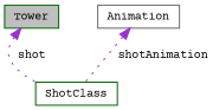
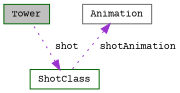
  digraph {
    fontname="Courier Prime"
    node [color=darkgreen fillcolor=white fontname="Courier Prime" fontsize=10 shape=record style=filled]
    edge [color=darkorchid3 dir=back fontname="Courier Prime" fontsize=10 labelfontname=Helvetica labelfontsize=10 style=dotted]
    n1 [fillcolor=grey75 fontcolor=black height=0.2 label=Tower width=0.4]
    n2 [height=0.2 label=ShotClass width=0.4]
    n3 [color=gray40 height=0.2 label=Animation width=0.4]
-   n1 -> n2 [label=" shot"]
+   n2 -> n1 [label=" shot"]
    n3 -> n2 [label=" shotAnimation"]
  }
